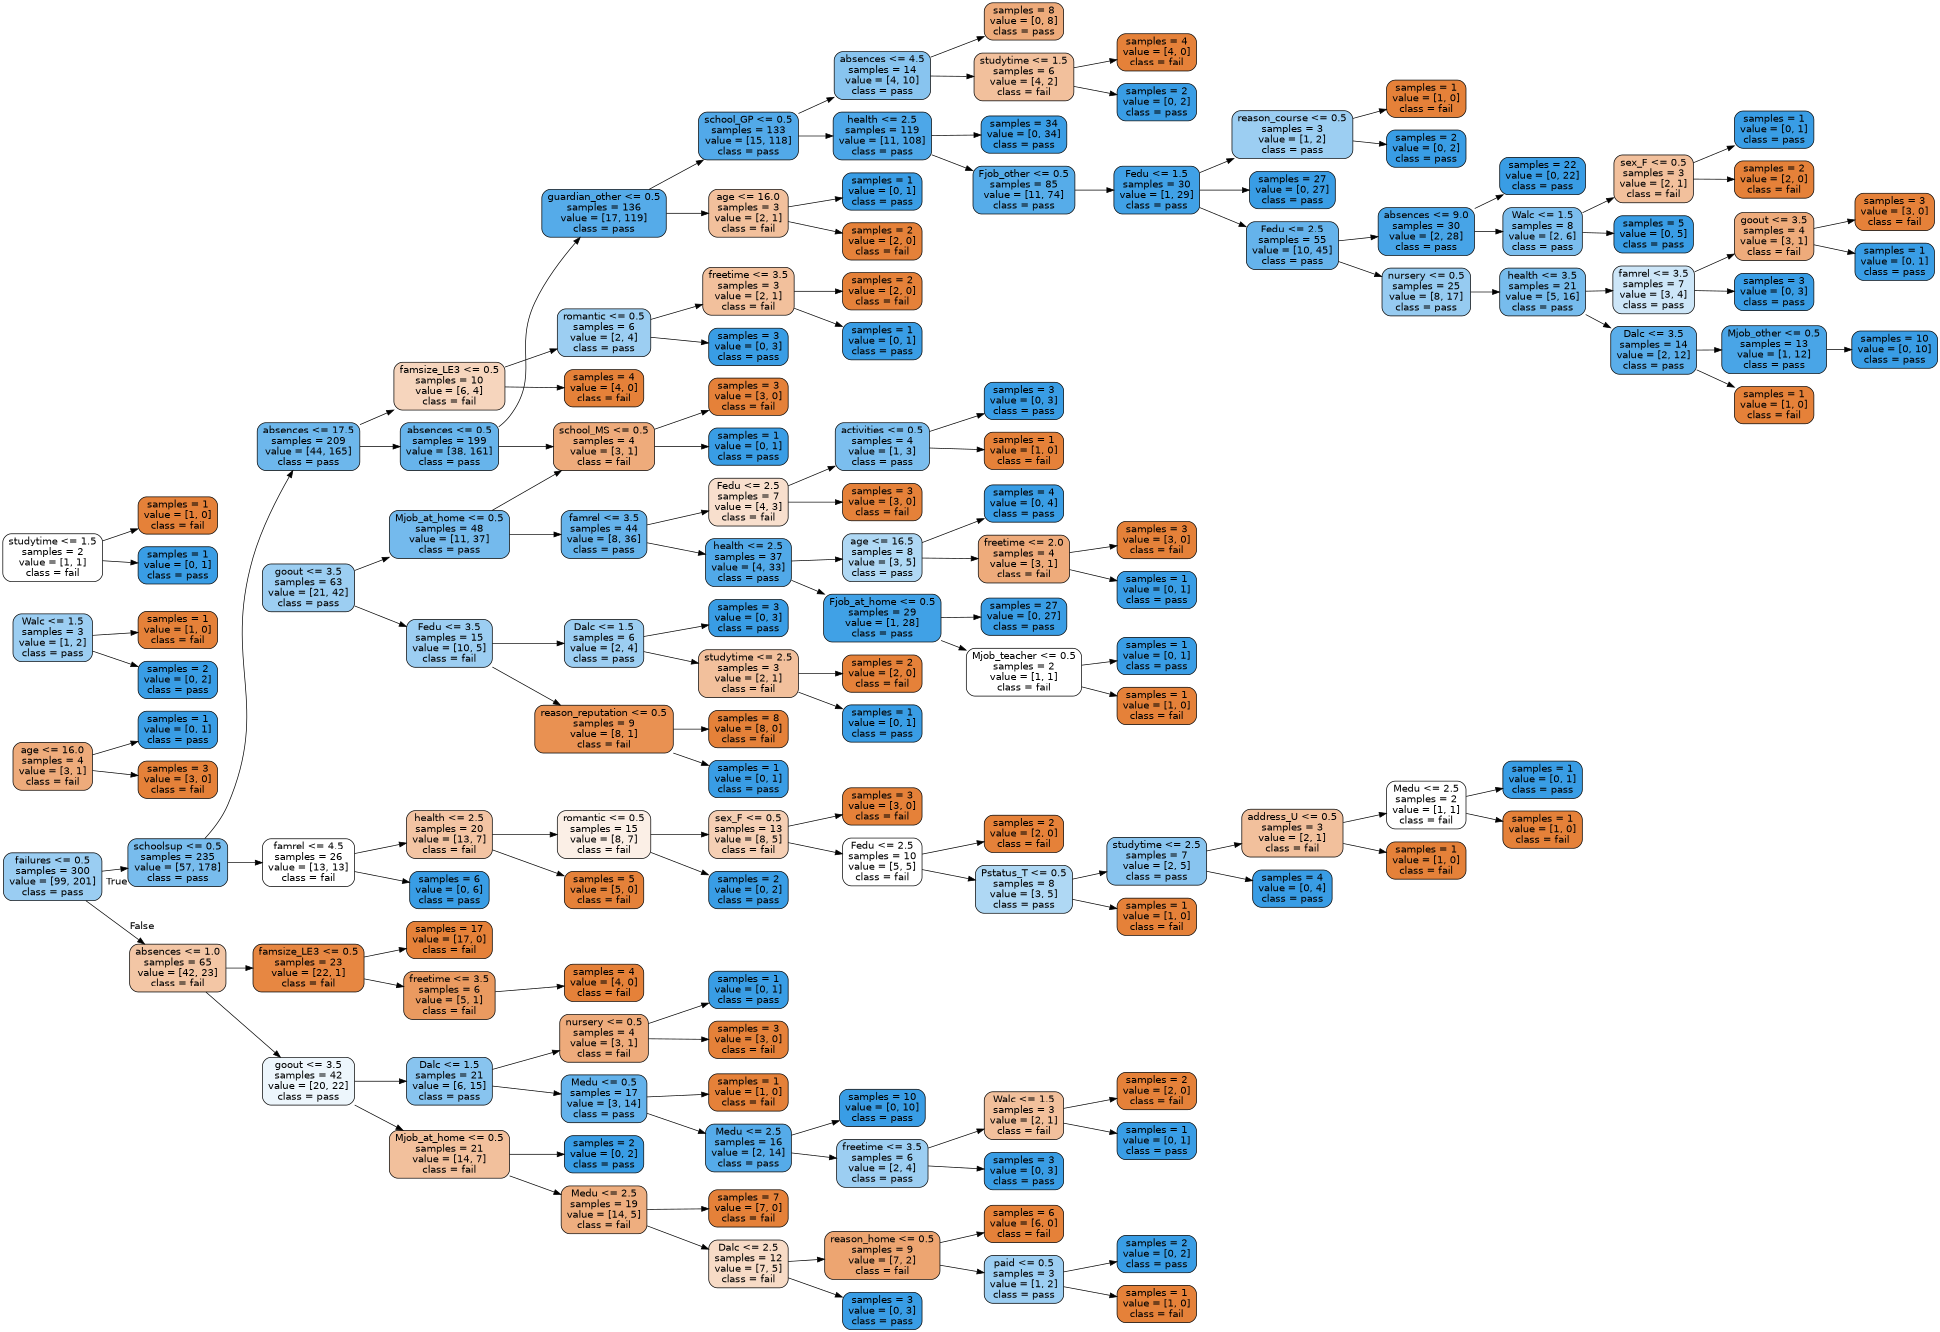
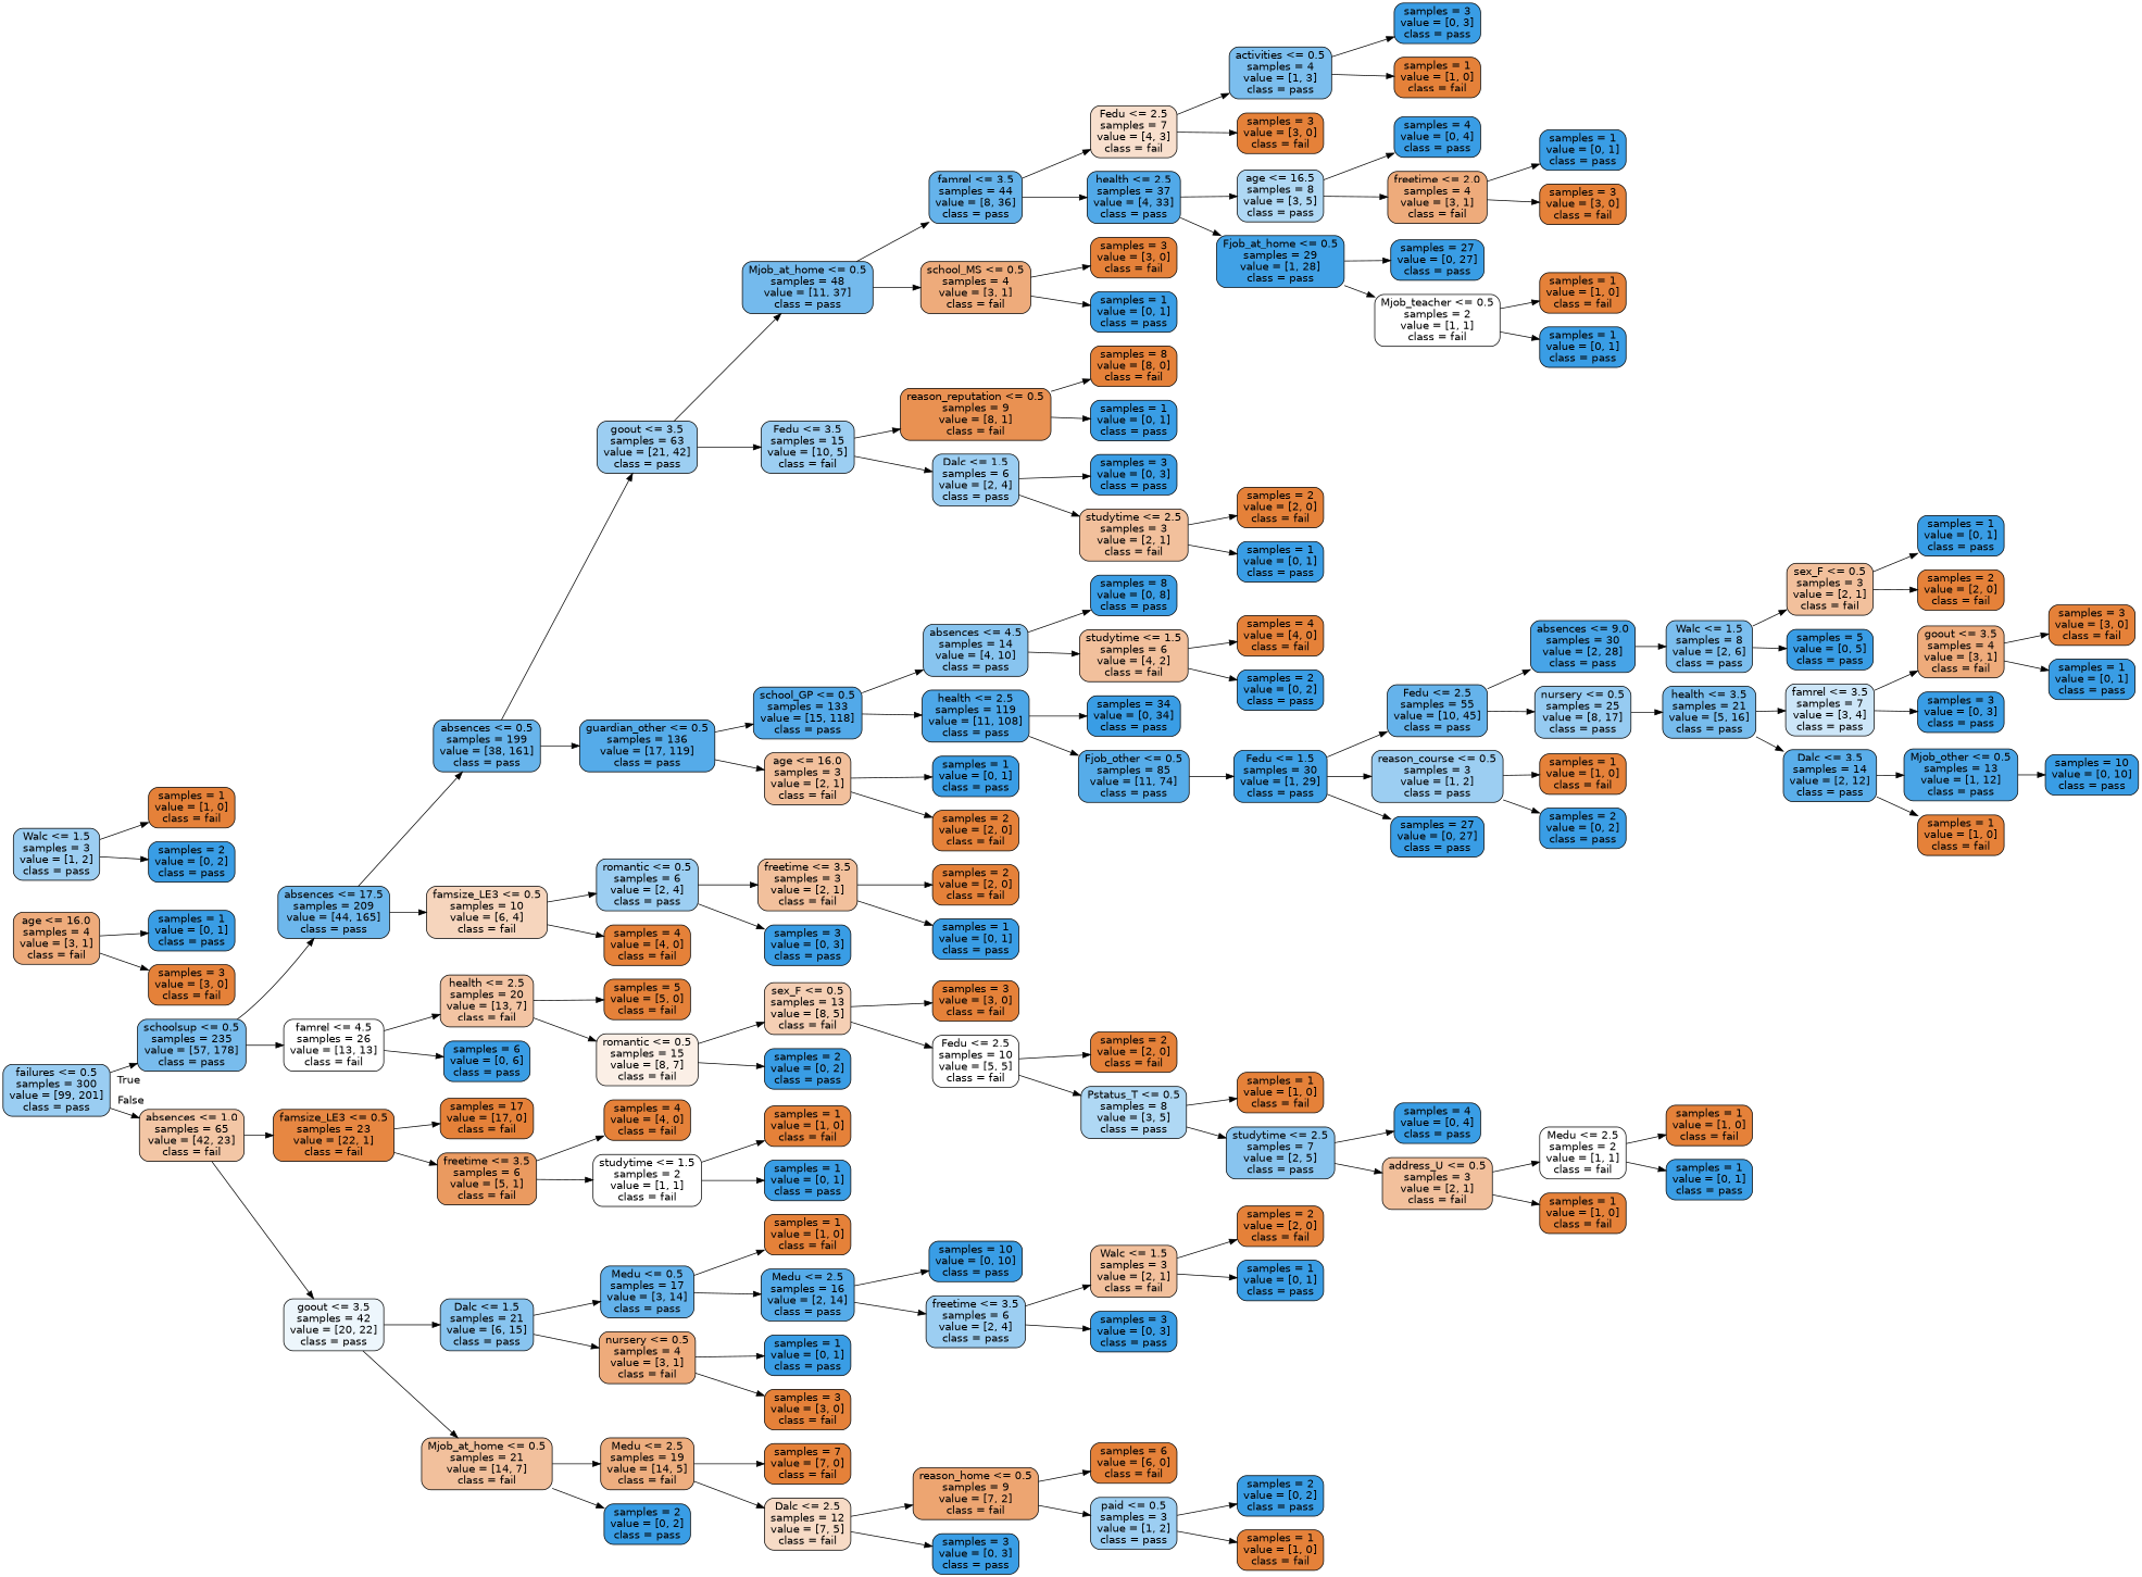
  digraph {
    rankdir=LR
    node [color=black fillcolor="#399de5ff" fontname=helvetica shape=box style="filled, rounded"]
    edge [fontname=helvetica]
    n1 [fillcolor="#399de581" label="failures <= 0.5\nsamples = 300\nvalue = [99, 201]\nclass = pass"]
    n2 [fillcolor="#399de5ad" label="schoolsup <= 0.5\nsamples = 235\nvalue = [57, 178]\nclass = pass"]
    n3 [fillcolor="#e5813973" label="absences <= 1.0\nsamples = 65\nvalue = [42, 23]\nclass = fail"]
    n4 [fillcolor="#399de5bb" label="absences <= 17.5\nsamples = 209\nvalue = [44, 165]\nclass = pass"]
    n5 [fillcolor="#e5813900" label="famrel <= 4.5\nsamples = 26\nvalue = [13, 13]\nclass = fail"]
    n6 [fillcolor="#e58139f3" label="famsize_LE3 <= 0.5\nsamples = 23\nvalue = [22, 1]\nclass = fail"]
    n7 [fillcolor="#399de517" label="goout <= 3.5\nsamples = 42\nvalue = [20, 22]\nclass = pass"]
    n8 [fillcolor="#399de5c3" label="absences <= 0.5\nsamples = 199\nvalue = [38, 161]\nclass = pass"]
    n9 [fillcolor="#e5813955" label="famsize_LE3 <= 0.5\nsamples = 10\nvalue = [6, 4]\nclass = fail"]
    n10 [fillcolor="#e5813976" label="health <= 2.5\nsamples = 20\nvalue = [13, 7]\nclass = fail"]
    n11 [label="samples = 6\nvalue = [0, 6]\nclass = pass"]
    n12 [fillcolor="#399de57f" label="goout <= 3.5\nsamples = 63\nvalue = [21, 42]\nclass = pass"]
    n13 [fillcolor="#399de5db" label="guardian_other <= 0.5\nsamples = 136\nvalue = [17, 119]\nclass = pass"]
    n14 [fillcolor="#399de57f" label="romantic <= 0.5\nsamples = 6\nvalue = [2, 4]\nclass = pass"]
    n15 [fillcolor="#e58139ff" label="samples = 4\nvalue = [4, 0]\nclass = fail"]
    n16 [fillcolor="#399de5b3" label="Mjob_at_home <= 0.5\nsamples = 48\nvalue = [11, 37]\nclass = pass"]
    n17 [fillcolor="#399de57f" label="Fedu <= 3.5\nsamples = 15\nvalue = [10, 5]\nclass = fail"]
    n18 [fillcolor="#399de5df" label="school_GP <= 0.5\nsamples = 133\nvalue = [15, 118]\nclass = pass"]
    n19 [fillcolor="#e581397f" label="age <= 16.0\nsamples = 3\nvalue = [2, 1]\nclass = fail"]
    n20 [fillcolor="#399de5c6" label="famrel <= 3.5\nsamples = 44\nvalue = [8, 36]\nclass = pass"]
    n21 [fillcolor="#e58139aa" label="school_MS <= 0.5\nsamples = 4\nvalue = [3, 1]\nclass = fail"]
    n22 [fillcolor="#e58139df" label="reason_reputation <= 0.5\nsamples = 9\nvalue = [8, 1]\nclass = fail"]
    n23 [fillcolor="#399de57f" label="Dalc <= 1.5\nsamples = 6\nvalue = [2, 4]\nclass = pass"]
    n24 [fillcolor="#e5813940" label="Fedu <= 2.5\nsamples = 7\nvalue = [4, 3]\nclass = fail"]
    n25 [fillcolor="#399de5e0" label="health <= 2.5\nsamples = 37\nvalue = [4, 33]\nclass = pass"]
    n26 [fillcolor="#e58139ff" label="samples = 3\nvalue = [3, 0]\nclass = fail"]
    n27 [label="samples = 1\nvalue = [0, 1]\nclass = pass"]
    n28 [fillcolor="#399de5aa" label="activities <= 0.5\nsamples = 4\nvalue = [1, 3]\nclass = pass"]
    n29 [fillcolor="#e58139ff" label="samples = 3\nvalue = [3, 0]\nclass = fail"]
    n30 [fillcolor="#399de566" label="age <= 16.5\nsamples = 8\nvalue = [3, 5]\nclass = pass"]
    n31 [fillcolor="#399de5f6" label="Fjob_at_home <= 0.5\nsamples = 29\nvalue = [1, 28]\nclass = pass"]
    n32 [label="samples = 3\nvalue = [0, 3]\nclass = pass"]
    n33 [fillcolor="#e58139ff" label="samples = 1\nvalue = [1, 0]\nclass = fail"]
    n34 [label="samples = 4\nvalue = [0, 4]\nclass = pass"]
    n35 [fillcolor="#e58139aa" label="freetime <= 2.0\nsamples = 4\nvalue = [3, 1]\nclass = fail"]
    n36 [label="samples = 27\nvalue = [0, 27]\nclass = pass"]
    n37 [fillcolor="#e5813900" label="Mjob_teacher <= 0.5\nsamples = 2\nvalue = [1, 1]\nclass = fail"]
    n38 [label="samples = 1\nvalue = [0, 1]\nclass = pass"]
    n39 [fillcolor="#e58139ff" label="samples = 3\nvalue = [3, 0]\nclass = fail"]
    n40 [fillcolor="#e58139ff" label="samples = 1\nvalue = [1, 0]\nclass = fail"]
    n41 [label="samples = 1\nvalue = [0, 1]\nclass = pass"]
    n42 [fillcolor="#e58139ff" label="samples = 8\nvalue = [8, 0]\nclass = fail"]
    n43 [label="samples = 1\nvalue = [0, 1]\nclass = pass"]
    n44 [label="samples = 3\nvalue = [0, 3]\nclass = pass"]
    n45 [fillcolor="#e581397f" label="studytime <= 2.5\nsamples = 3\nvalue = [2, 1]\nclass = fail"]
    n46 [fillcolor="#e58139ff" label="samples = 2\nvalue = [2, 0]\nclass = fail"]
    n47 [label="samples = 1\nvalue = [0, 1]\nclass = pass"]
    n48 [fillcolor="#399de599" label="absences <= 4.5\nsamples = 14\nvalue = [4, 10]\nclass = pass"]
    n49 [fillcolor="#399de5e5" label="health <= 2.5\nsamples = 119\nvalue = [11, 108]\nclass = pass"]
    n50 [label="samples = 1\nvalue = [0, 1]\nclass = pass"]
    n51 [fillcolor="#e58139ff" label="samples = 2\nvalue = [2, 0]\nclass = fail"]
-   n52 [fillcolor="#e58139aa" label="samples = 8\nvalue = [0, 8]\nclass = pass"]
+   n52 [label="samples = 8\nvalue = [0, 8]\nclass = pass"]
    n53 [fillcolor="#e581397f" label="studytime <= 1.5\nsamples = 6\nvalue = [4, 2]\nclass = fail"]
    n54 [label="samples = 34\nvalue = [0, 34]\nclass = pass"]
    n55 [fillcolor="#399de5d9" label="Fjob_other <= 0.5\nsamples = 85\nvalue = [11, 74]\nclass = pass"]
    n56 [fillcolor="#e58139ff" label="samples = 4\nvalue = [4, 0]\nclass = fail"]
    n57 [label="samples = 2\nvalue = [0, 2]\nclass = pass"]
    n58 [fillcolor="#399de5f6" label="Fedu <= 1.5\nsamples = 30\nvalue = [1, 29]\nclass = pass"]
    n59 [fillcolor="#399de5c6" label="Fedu <= 2.5\nsamples = 55\nvalue = [10, 45]\nclass = pass"]
    n60 [fillcolor="#399de57f" label="reason_course <= 0.5\nsamples = 3\nvalue = [1, 2]\nclass = pass"]
    n61 [label="samples = 27\nvalue = [0, 27]\nclass = pass"]
    n62 [fillcolor="#399de5ed" label="absences <= 9.0\nsamples = 30\nvalue = [2, 28]\nclass = pass"]
    n63 [fillcolor="#399de587" label="nursery <= 0.5\nsamples = 25\nvalue = [8, 17]\nclass = pass"]
    n64 [fillcolor="#e58139ff" label="samples = 1\nvalue = [1, 0]\nclass = fail"]
    n65 [label="samples = 2\nvalue = [0, 2]\nclass = pass"]
-   n66 [label="samples = 22\nvalue = [0, 22]\nclass = pass"]
    n67 [fillcolor="#399de5aa" label="Walc <= 1.5\nsamples = 8\nvalue = [2, 6]\nclass = pass"]
    n68 [fillcolor="#399de5af" label="health <= 3.5\nsamples = 21\nvalue = [5, 16]\nclass = pass"]
    n69 [fillcolor="#e581397f" label="sex_F <= 0.5\nsamples = 3\nvalue = [2, 1]\nclass = fail"]
    n70 [label="samples = 5\nvalue = [0, 5]\nclass = pass"]
    n71 [label="samples = 1\nvalue = [0, 1]\nclass = pass"]
    n72 [fillcolor="#e58139ff" label="samples = 2\nvalue = [2, 0]\nclass = fail"]
    n73 [fillcolor="#e58139aa" label="age <= 16.0\nsamples = 4\nvalue = [3, 1]\nclass = fail"]
    n74 [label="samples = 1\nvalue = [0, 1]\nclass = pass"]
    n75 [fillcolor="#e58139ff" label="samples = 3\nvalue = [3, 0]\nclass = fail"]
    n76 [fillcolor="#399de540" label="famrel <= 3.5\nsamples = 7\nvalue = [3, 4]\nclass = pass"]
    n77 [fillcolor="#399de5d4" label="Dalc <= 3.5\nsamples = 14\nvalue = [2, 12]\nclass = pass"]
    n78 [fillcolor="#e58139aa" label="goout <= 3.5\nsamples = 4\nvalue = [3, 1]\nclass = fail"]
    n79 [label="samples = 3\nvalue = [0, 3]\nclass = pass"]
    n80 [fillcolor="#399de5ea" label="Mjob_other <= 0.5\nsamples = 13\nvalue = [1, 12]\nclass = pass"]
    n81 [fillcolor="#e58139ff" label="samples = 1\nvalue = [1, 0]\nclass = fail"]
    n82 [fillcolor="#e58139ff" label="samples = 3\nvalue = [3, 0]\nclass = fail"]
    n83 [label="samples = 1\nvalue = [0, 1]\nclass = pass"]
    n84 [label="samples = 10\nvalue = [0, 10]\nclass = pass"]
    n85 [fillcolor="#399de57f" label="Walc <= 1.5\nsamples = 3\nvalue = [1, 2]\nclass = pass"]
    n86 [fillcolor="#e58139ff" label="samples = 1\nvalue = [1, 0]\nclass = fail"]
    n87 [label="samples = 2\nvalue = [0, 2]\nclass = pass"]
    n88 [fillcolor="#e581397f" label="freetime <= 3.5\nsamples = 3\nvalue = [2, 1]\nclass = fail"]
    n89 [label="samples = 3\nvalue = [0, 3]\nclass = pass"]
    n90 [fillcolor="#e58139ff" label="samples = 2\nvalue = [2, 0]\nclass = fail"]
    n91 [label="samples = 1\nvalue = [0, 1]\nclass = pass"]
    n92 [fillcolor="#e58139ff" label="samples = 5\nvalue = [5, 0]\nclass = fail"]
    n93 [fillcolor="#e5813920" label="romantic <= 0.5\nsamples = 15\nvalue = [8, 7]\nclass = fail"]
    n94 [fillcolor="#e5813960" label="sex_F <= 0.5\nsamples = 13\nvalue = [8, 5]\nclass = fail"]
    n95 [label="samples = 2\nvalue = [0, 2]\nclass = pass"]
    n96 [fillcolor="#e58139ff" label="samples = 3\nvalue = [3, 0]\nclass = fail"]
    n97 [fillcolor="#e5813900" label="Fedu <= 2.5\nsamples = 10\nvalue = [5, 5]\nclass = fail"]
    n98 [fillcolor="#e58139ff" label="samples = 2\nvalue = [2, 0]\nclass = fail"]
    n99 [fillcolor="#399de566" label="Pstatus_T <= 0.5\nsamples = 8\nvalue = [3, 5]\nclass = pass"]
    n100 [fillcolor="#e58139ff" label="samples = 1\nvalue = [1, 0]\nclass = fail"]
    n101 [fillcolor="#399de599" label="studytime <= 2.5\nsamples = 7\nvalue = [2, 5]\nclass = pass"]
    n102 [label="samples = 4\nvalue = [0, 4]\nclass = pass"]
    n103 [fillcolor="#e581397f" label="address_U <= 0.5\nsamples = 3\nvalue = [2, 1]\nclass = fail"]
    n104 [fillcolor="#e5813900" label="Medu <= 2.5\nsamples = 2\nvalue = [1, 1]\nclass = fail"]
    n105 [fillcolor="#e58139ff" label="samples = 1\nvalue = [1, 0]\nclass = fail"]
    n106 [fillcolor="#e58139ff" label="samples = 1\nvalue = [1, 0]\nclass = fail"]
    n107 [label="samples = 1\nvalue = [0, 1]\nclass = pass"]
    n108 [fillcolor="#e58139ff" label="samples = 17\nvalue = [17, 0]\nclass = fail"]
    n109 [fillcolor="#e58139cc" label="freetime <= 3.5\nsamples = 6\nvalue = [5, 1]\nclass = fail"]
    n110 [fillcolor="#399de599" label="Dalc <= 1.5\nsamples = 21\nvalue = [6, 15]\nclass = pass"]
    n111 [fillcolor="#e581397f" label="Mjob_at_home <= 0.5\nsamples = 21\nvalue = [14, 7]\nclass = fail"]
    n112 [fillcolor="#e58139ff" label="samples = 4\nvalue = [4, 0]\nclass = fail"]
    n113 [fillcolor="#e5813900" label="studytime <= 1.5\nsamples = 2\nvalue = [1, 1]\nclass = fail"]
    n114 [fillcolor="#e58139ff" label="samples = 1\nvalue = [1, 0]\nclass = fail"]
    n115 [label="samples = 1\nvalue = [0, 1]\nclass = pass"]
    n116 [fillcolor="#399de5c8" label="Medu <= 0.5\nsamples = 17\nvalue = [3, 14]\nclass = pass"]
    n117 [fillcolor="#e58139aa" label="nursery <= 0.5\nsamples = 4\nvalue = [3, 1]\nclass = fail"]
    n118 [fillcolor="#e58139a4" label="Medu <= 2.5\nsamples = 19\nvalue = [14, 5]\nclass = fail"]
    n119 [label="samples = 2\nvalue = [0, 2]\nclass = pass"]
    n120 [fillcolor="#e58139ff" label="samples = 1\nvalue = [1, 0]\nclass = fail"]
    n121 [fillcolor="#399de5db" label="Medu <= 2.5\nsamples = 16\nvalue = [2, 14]\nclass = pass"]
    n122 [label="samples = 1\nvalue = [0, 1]\nclass = pass"]
    n123 [fillcolor="#e58139ff" label="samples = 3\nvalue = [3, 0]\nclass = fail"]
    n124 [label="samples = 10\nvalue = [0, 10]\nclass = pass"]
    n125 [fillcolor="#399de57f" label="freetime <= 3.5\nsamples = 6\nvalue = [2, 4]\nclass = pass"]
    n126 [fillcolor="#e581397f" label="Walc <= 1.5\nsamples = 3\nvalue = [2, 1]\nclass = fail"]
    n127 [label="samples = 3\nvalue = [0, 3]\nclass = pass"]
    n128 [fillcolor="#e58139ff" label="samples = 2\nvalue = [2, 0]\nclass = fail"]
    n129 [label="samples = 1\nvalue = [0, 1]\nclass = pass"]
    n130 [fillcolor="#e58139ff" label="samples = 7\nvalue = [7, 0]\nclass = fail"]
    n131 [fillcolor="#e5813949" label="Dalc <= 2.5\nsamples = 12\nvalue = [7, 5]\nclass = fail"]
    n132 [fillcolor="#e58139b6" label="reason_home <= 0.5\nsamples = 9\nvalue = [7, 2]\nclass = fail"]
    n133 [label="samples = 3\nvalue = [0, 3]\nclass = pass"]
    n134 [fillcolor="#e58139ff" label="samples = 6\nvalue = [6, 0]\nclass = fail"]
    n135 [fillcolor="#399de57f" label="paid <= 0.5\nsamples = 3\nvalue = [1, 2]\nclass = pass"]
    n136 [label="samples = 2\nvalue = [0, 2]\nclass = pass"]
    n137 [fillcolor="#e58139ff" label="samples = 1\nvalue = [1, 0]\nclass = fail"]
    n1 -> n2 [headlabel=True labelangle=45 labeldistance=2.5]
    n1 -> n3 [headlabel=False labelangle=-45 labeldistance=2.5]
    n2 -> n4
    n2 -> n5
    n3 -> n6
    n3 -> n7
    n4 -> n8
    n4 -> n9
    n5 -> n10
    n5 -> n11
    n6 -> n108
    n6 -> n109
    n7 -> n110
    n7 -> n111
-   n8 -> n21
+   n8 -> n12
    n8 -> n13
    n9 -> n14
    n9 -> n15
    n10 -> n92
    n10 -> n93
    n12 -> n16
    n12 -> n17
    n13 -> n18
    n13 -> n19
    n14 -> n88
    n14 -> n89
    n16 -> n20
    n16 -> n21
    n17 -> n22
    n17 -> n23
    n18 -> n48
    n18 -> n49
    n19 -> n50
    n19 -> n51
    n20 -> n24
    n20 -> n25
    n21 -> n26
    n21 -> n27
    n22 -> n42
    n22 -> n43
    n23 -> n44
    n23 -> n45
    n24 -> n28
    n24 -> n29
    n25 -> n30
    n25 -> n31
    n28 -> n32
    n28 -> n33
    n30 -> n34
    n30 -> n35
    n31 -> n36
    n31 -> n37
    n35 -> n38
    n35 -> n39
    n37 -> n40
    n37 -> n41
    n45 -> n46
    n45 -> n47
    n48 -> n52
    n48 -> n53
    n49 -> n54
    n49 -> n55
    n53 -> n56
    n53 -> n57
    n55 -> n58
    n58 -> n59
    n58 -> n60
    n58 -> n61
    n59 -> n62
    n59 -> n63
    n60 -> n64
    n60 -> n65
-   n62 -> n66
    n62 -> n67
    n63 -> n68
    n67 -> n69
    n67 -> n70
    n68 -> n76
    n68 -> n77
    n69 -> n71
    n69 -> n72
    n73 -> n74
    n73 -> n75
    n76 -> n78
    n76 -> n79
    n77 -> n80
    n77 -> n81
    n78 -> n82
    n78 -> n83
    n80 -> n84
    n85 -> n86
    n85 -> n87
    n88 -> n90
    n88 -> n91
    n93 -> n94
    n93 -> n95
    n94 -> n96
    n94 -> n97
    n97 -> n98
    n97 -> n99
    n99 -> n100
    n99 -> n101
    n101 -> n102
    n101 -> n103
    n103 -> n104
    n103 -> n105
    n104 -> n106
    n104 -> n107
    n109 -> n112
+   n109 -> n113
    n110 -> n116
    n110 -> n117
    n111 -> n118
    n111 -> n119
    n113 -> n114
    n113 -> n115
    n116 -> n120
    n116 -> n121
    n117 -> n122
    n117 -> n123
    n118 -> n130
    n118 -> n131
    n121 -> n124
    n121 -> n125
    n125 -> n126
    n125 -> n127
    n126 -> n128
    n126 -> n129
    n131 -> n132
    n131 -> n133
    n132 -> n134
    n132 -> n135
    n135 -> n136
    n135 -> n137
  }
